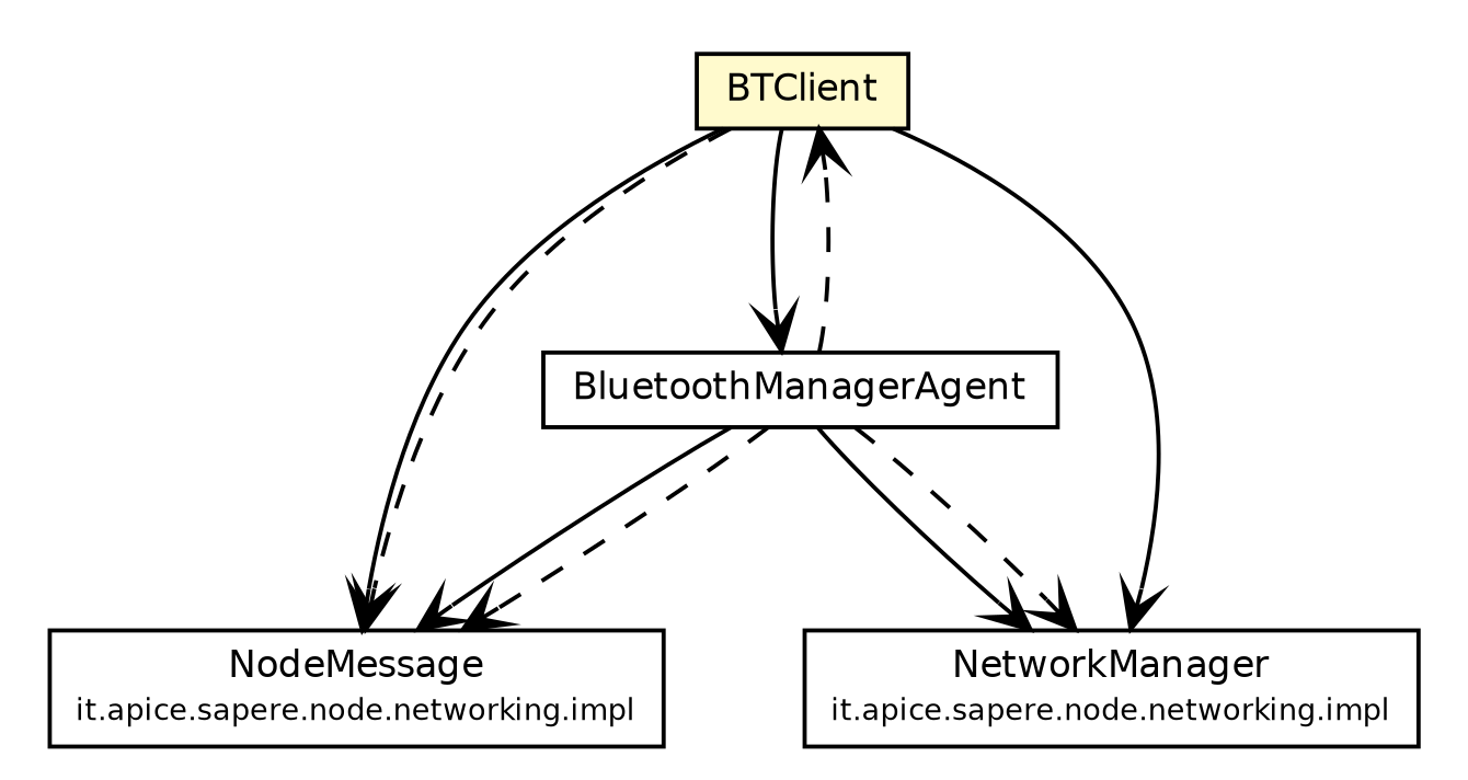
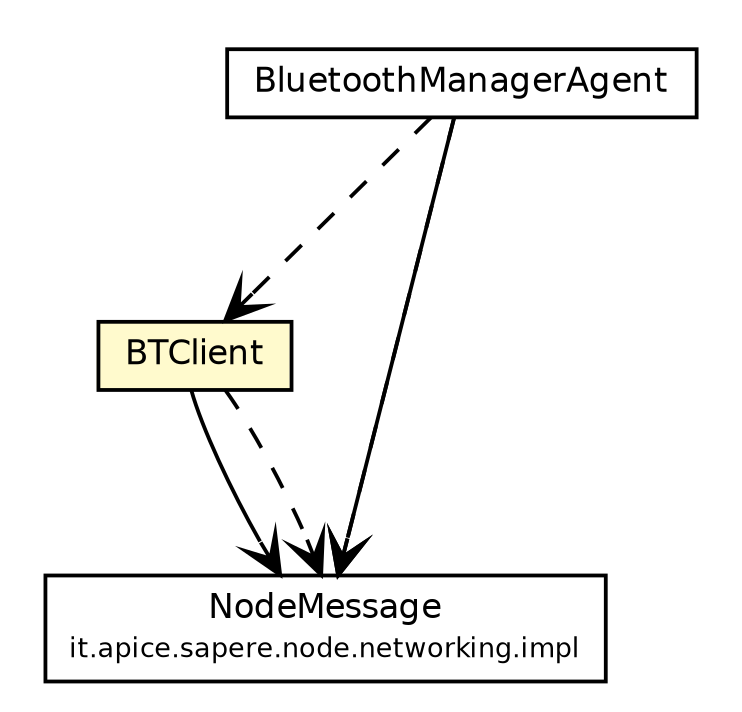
  digraph {
    node [fontcolor=black fontname=Helvetica fontsize=9.0 shape=plaintext]
    edge [arrowhead=open color=black fontcolor=black fontname=Helvetica fontsize=10.0 headport=p labelfontname=Helvetica labelfontsize=10 tailport=p]
    n1 [label=<<table border="0" cellborder="1" cellspacing="0" cellpadding="2" port="p" bgcolor="lemonChiffon" href="./BTClient.html"> 		<tr><td><table border="0" cellspacing="0" cellpadding="1"> 			<tr><td> BTClient </td></tr> 		</table></td></tr> 		</table>>]
    n2 [label=<<table border="0" cellborder="1" cellspacing="0" cellpadding="2" port="p" href="./BluetoothManagerAgent.html"> 		<tr><td><table border="0" cellspacing="0" cellpadding="1"> 			<tr><td> BluetoothManagerAgent </td></tr> 		</table></td></tr> 		</table>>]
    n3 [label=<<table border="0" cellborder="1" cellspacing="0" cellpadding="2" port="p" href="../../impl/NodeMessage.html"> 		<tr><td><table border="0" cellspacing="0" cellpadding="1"> 			<tr><td> NodeMessage </td></tr> 			<tr><td><font point-size="7.0"> it.apice.sapere.node.networking.impl </font></td></tr> 		</table></td></tr> 		</table>>]
-   n4 [label=<<table border="0" cellborder="1" cellspacing="0" cellpadding="2" port="p" href="../../impl/NetworkManager.html"> 		<tr><td><table border="0" cellspacing="0" cellpadding="1"> 			<tr><td> NetworkManager </td></tr> 			<tr><td><font point-size="7.0"> it.apice.sapere.node.networking.impl </font></td></tr> 		</table></td></tr> 		</table>>]
-   n1 -> n2
    n1 -> n3
    n1 -> n3 [style=dashed]
-   n1 -> n4
    n2 -> n1 [style=dashed]
    n2 -> n3
    n2 -> n3 [style=dashed]
-   n2 -> n4
-   n2 -> n4 [style=dashed]
  }
